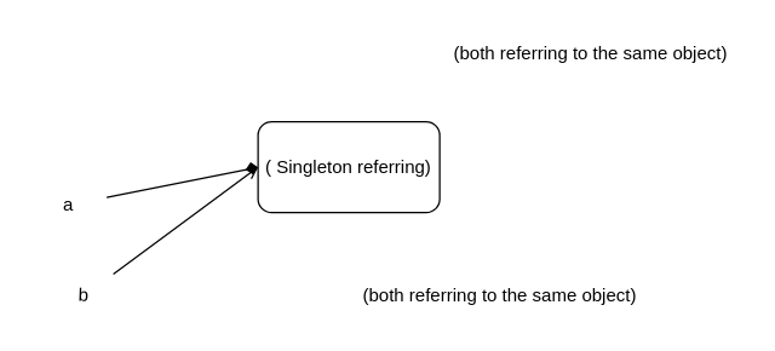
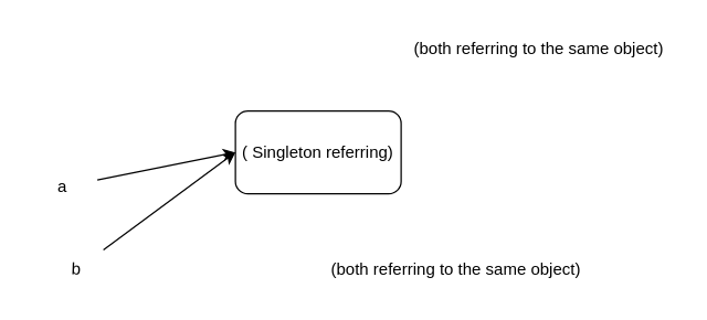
  <mxCell id="0" />
  <mxCell id="1" parent="0" />
  <mxCell id="2" value="( Singleton referring)" style="rounded=1;whiteSpace=wrap;html=1;" vertex="1" parent="1"><mxGeometry x="170" y="80" width="120" height="60" as="geometry" /></mxCell>
- <mxCell id="3" style="edgeStyle=none;html=1;entryX=0;entryY=0.5;entryDx=0;entryDy=0;endArrow=diamond;" edge="1" parent="1" source="4" target="2"><mxGeometry relative="1" as="geometry" /></mxCell>
+ <mxCell id="3" style="edgeStyle=none;html=1;entryX=0;entryY=0.5;entryDx=0;entryDy=0;" edge="1" parent="1" source="4" target="2"><mxGeometry relative="1" as="geometry" /></mxCell>
  <mxCell id="4" value="a" style="text;html=1;align=center;verticalAlign=middle;whiteSpace=wrap;rounded=0;" vertex="1" parent="1"><mxGeometry x="20" y="120" width="50" height="30" as="geometry" /></mxCell>
- <mxCell id="5" style="edgeStyle=none;html=1;entryX=0;entryY=0.5;entryDx=0;entryDy=0;endArrow=open;" edge="1" parent="1" source="6" target="2"><mxGeometry relative="1" as="geometry" /></mxCell>
+ <mxCell id="5" style="edgeStyle=none;html=1;entryX=0;entryY=0.5;entryDx=0;entryDy=0;" edge="1" parent="1" source="6" target="2"><mxGeometry relative="1" as="geometry" /></mxCell>
  <mxCell id="6" value="b" style="text;html=1;align=center;verticalAlign=middle;whiteSpace=wrap;rounded=0;rotation=2;" vertex="1" parent="1"><mxGeometry x="30" y="180" width="50" height="30" as="geometry" /></mxCell>
  <mxCell id="7" value="(both referring to the same object)" style="text;html=1;align=center;verticalAlign=middle;whiteSpace=wrap;rounded=0;rotation=0;" vertex="1" parent="1"><mxGeometry x="290" y="20" width="200" height="30" as="geometry" /></mxCell>
  <mxCell id="8" value="(both referring to the same object)" style="text;html=1;align=center;verticalAlign=middle;whiteSpace=wrap;rounded=0;rotation=0;" vertex="1" parent="1"><mxGeometry x="230" y="180" width="200" height="30" as="geometry" /></mxCell>
